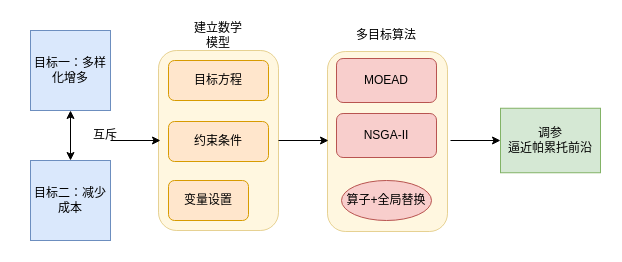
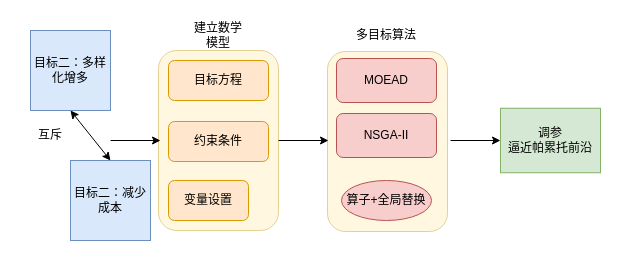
  <mxCell id="0" />
  <mxCell id="1" parent="0" />
  <mxCell id="2" value="" style="rounded=1;whiteSpace=wrap;html=1;fillColor=#fff2cc;strokeColor=#d6b656;gradientColor=none;opacity=60;" vertex="1" parent="1"><mxGeometry x="327" y="51" width="120" height="180" as="geometry" /></mxCell>
  <mxCell id="3" value="" style="rounded=1;whiteSpace=wrap;html=1;fillColor=#fff2cc;strokeColor=#d6b656;gradientColor=none;opacity=60;" vertex="1" parent="1"><mxGeometry x="158" y="50" width="120" height="180" as="geometry" /></mxCell>
- <mxCell id="4" value="目标一：多样化增多" style="whiteSpace=wrap;html=1;aspect=fixed;fillColor=#dae8fc;strokeColor=#6c8ebf;" vertex="1" parent="1"><mxGeometry x="30" y="30" width="80" height="80" as="geometry" /></mxCell>
- <mxCell id="5" value="目标二：减少成本" style="whiteSpace=wrap;html=1;aspect=fixed;fillColor=#dae8fc;strokeColor=#6c8ebf;" vertex="1" parent="1"><mxGeometry x="30" y="160" width="80" height="80" as="geometry" /></mxCell>
+ <mxCell id="4" value="目标二：多样化增多" style="whiteSpace=wrap;html=1;aspect=fixed;fillColor=#dae8fc;strokeColor=#6c8ebf;" vertex="1" parent="1"><mxGeometry x="30" y="30" width="80" height="80" as="geometry" /></mxCell>
+ <mxCell id="5" value="目标二：减少成本" style="whiteSpace=wrap;html=1;aspect=fixed;fillColor=#dae8fc;strokeColor=#6c8ebf;" vertex="1" parent="1"><mxGeometry x="70" y="160" width="80" height="80" as="geometry" /></mxCell>
  <mxCell id="6" value="" style="endArrow=classic;startArrow=classic;html=1;rounded=0;entryX=0.5;entryY=1;entryDx=0;entryDy=0;exitX=0.5;exitY=0;exitDx=0;exitDy=0;" edge="1" parent="1" source="5" target="4"><mxGeometry width="50" height="50" relative="1" as="geometry"><mxPoint x="30" y="170" as="sourcePoint" /><mxPoint x="80" y="120" as="targetPoint" /></mxGeometry></mxCell>
- <mxCell id="7" value="互斥" style="text;html=1;strokeColor=none;fillColor=none;align=center;verticalAlign=middle;whiteSpace=wrap;rounded=0;" vertex="1" parent="1"><mxGeometry x="75" y="120" width="60" height="30" as="geometry" /></mxCell>
+ <mxCell id="7" value="互斥" style="text;html=1;strokeColor=none;fillColor=none;align=center;verticalAlign=middle;whiteSpace=wrap;rounded=0;" vertex="1" parent="1"><mxGeometry x="20" y="120" width="60" height="30" as="geometry" /></mxCell>
  <mxCell id="8" value="" style="endArrow=classic;html=1;rounded=0;" edge="1" parent="1"><mxGeometry width="50" height="50" relative="1" as="geometry"><mxPoint x="110" y="140" as="sourcePoint" /><mxPoint x="160" y="140" as="targetPoint" /></mxGeometry></mxCell>
  <mxCell id="9" value="建立数学模型" style="text;html=1;strokeColor=none;fillColor=none;align=center;verticalAlign=middle;whiteSpace=wrap;rounded=0;" vertex="1" parent="1"><mxGeometry x="188" y="20" width="60" height="30" as="geometry" /></mxCell>
  <mxCell id="10" value="目标方程" style="rounded=1;whiteSpace=wrap;html=1;fillColor=#ffe6cc;strokeColor=#d79b00;" vertex="1" parent="1"><mxGeometry x="168" y="60" width="100" height="40" as="geometry" /></mxCell>
  <mxCell id="11" value="约束条件" style="rounded=1;whiteSpace=wrap;html=1;fillColor=#ffe6cc;strokeColor=#d79b00;" vertex="1" parent="1"><mxGeometry x="168" y="121" width="100" height="40" as="geometry" /></mxCell>
  <mxCell id="12" value="变量设置" style="rounded=1;whiteSpace=wrap;html=1;fillColor=#ffe6cc;strokeColor=#d79b00;" vertex="1" parent="1"><mxGeometry x="168" y="180" width="80" height="40" as="geometry" /></mxCell>
  <mxCell id="13" value="" style="endArrow=classic;html=1;rounded=0;" edge="1" parent="1"><mxGeometry width="50" height="50" relative="1" as="geometry"><mxPoint x="278" y="140" as="sourcePoint" /><mxPoint x="328" y="140" as="targetPoint" /></mxGeometry></mxCell>
  <mxCell id="14" value="多目标算法" style="text;html=1;strokeColor=none;fillColor=none;align=center;verticalAlign=middle;whiteSpace=wrap;rounded=0;" vertex="1" parent="1"><mxGeometry x="351" y="20" width="70" height="30" as="geometry" /></mxCell>
  <mxCell id="15" value="MOEAD" style="rounded=1;whiteSpace=wrap;html=1;fillColor=#f8cecc;strokeColor=#b85450;" vertex="1" parent="1"><mxGeometry x="336" y="58" width="100" height="44" as="geometry" /></mxCell>
  <mxCell id="16" value="NSGA-II" style="rounded=1;whiteSpace=wrap;html=1;fillColor=#f8cecc;strokeColor=#b85450;" vertex="1" parent="1"><mxGeometry x="336" y="113" width="100" height="44" as="geometry" /></mxCell>
  <mxCell id="17" value="算子+全局替换" style="ellipse;whiteSpace=wrap;html=1;fillColor=#f8cecc;strokeColor=#b85450;" vertex="1" parent="1"><mxGeometry x="341" y="180" width="90" height="40" as="geometry" /></mxCell>
  <mxCell id="18" value="" style="endArrow=classic;html=1;rounded=0;" edge="1" parent="1"><mxGeometry width="50" height="50" relative="1" as="geometry"><mxPoint x="450" y="140" as="sourcePoint" /><mxPoint x="500" y="140" as="targetPoint" /></mxGeometry></mxCell>
  <mxCell id="19" value="调参&lt;br&gt;逼近帕累托前沿" style="rounded=0;whiteSpace=wrap;html=1;fillColor=#d5e8d4;strokeColor=#82b366;" vertex="1" parent="1"><mxGeometry x="500" y="107.75" width="100" height="64.5" as="geometry" /></mxCell>
